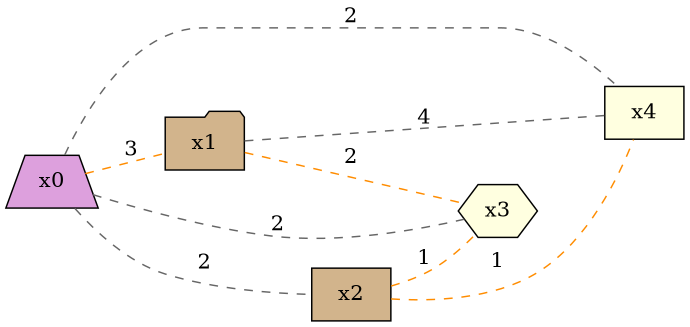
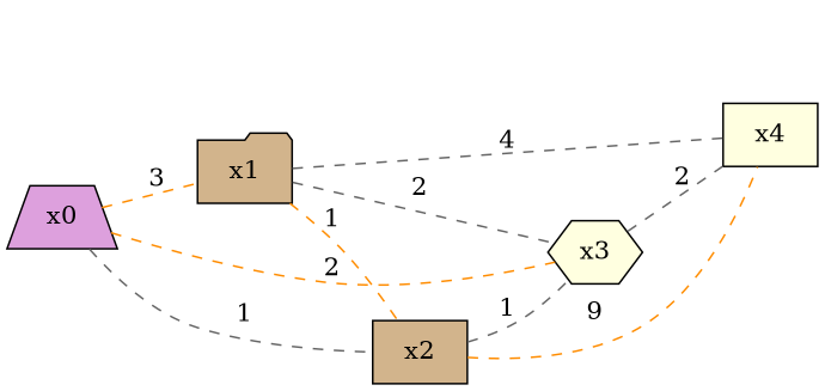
  graph {
    rankdir=LR
    node [fillcolor=tan shape=box style=filled]
    edge [color=darkorange style=dashed]
    x0 [fillcolor=plum shape=trapezium]
    x1 [shape=folder]
    x2
    x3 [fillcolor=lightyellow shape=hexagon]
    x4 [fillcolor=lightyellow]
    x0 -- x1 [label=3]
-   x0 -- x2 [color=gray40 label=2]
-   x0 -- x3 [color=gray40 label=2]
-   x0 -- x4 [color=gray40 label=2]
-   x1 -- x3 [label=2]
+   x0 -- x2 [color=gray40 label=1]
+   x0 -- x3 [label=2]
+   x3 -- x4 [color=gray40 label=2]
+   x1 -- x2 [label=1]
+   x1 -- x3 [color=gray40 label=2]
    x1 -- x4 [color=gray40 label=4]
-   x2 -- x3 [label=1]
-   x2 -- x4 [label=1]
+   x2 -- x3 [color=gray40 label=1]
+   x2 -- x4 [label=9]
  }
